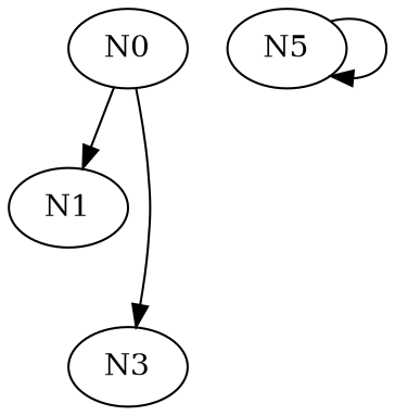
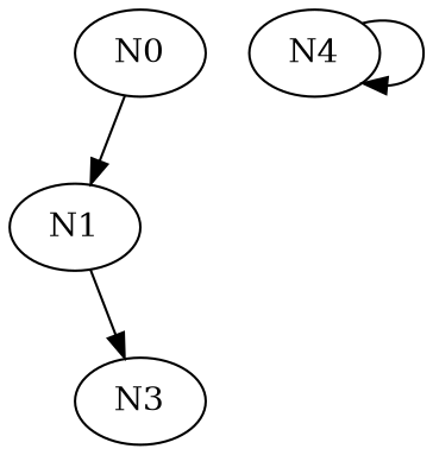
  digraph {
    fontname="DejaVu Serif"
    node [fontname="DejaVu Serif"]
    edge [fontname="DejaVu Serif"]
    n1 [label=N0]
    n2 [label=N1]
    n3 [label=N3]
-   n4 [label=N5]
+   n4 [label=N4]
    n1 -> n2
-   n1 -> n3
+   n2 -> n3
    n4 -> n4
  }
